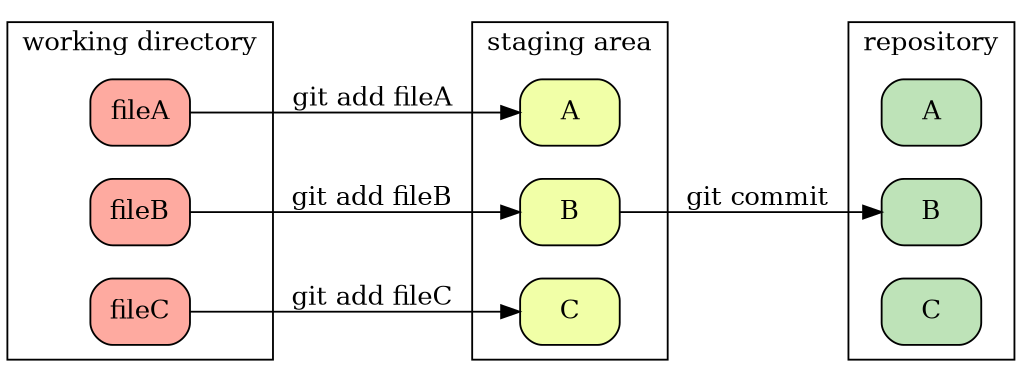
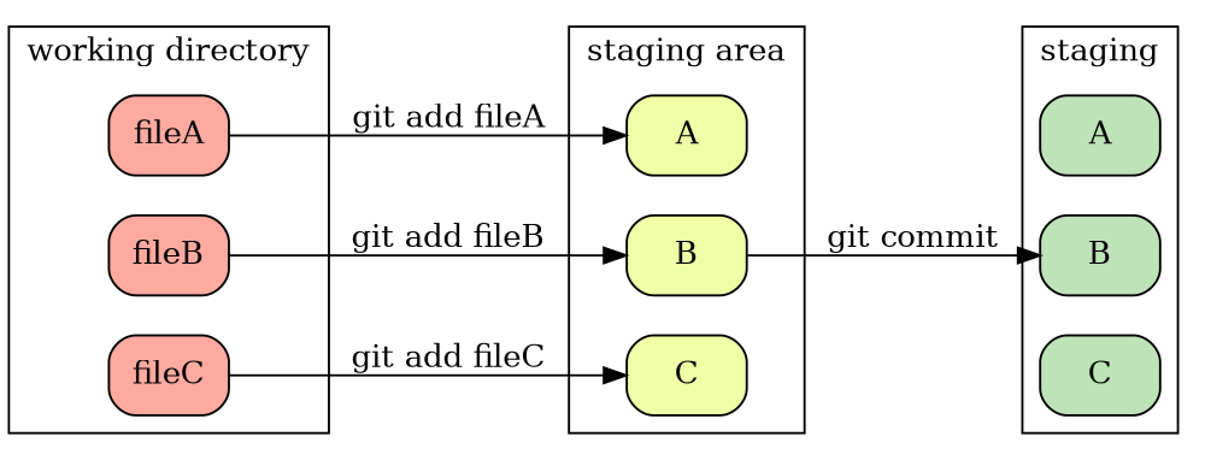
  digraph {
    compound=true
    rankdir=LR
    node [fillcolor="#feaaa0" shape=rect style="filled,rounded,filled"]
    fileA
    fileB
    fileC
    A [fillcolor="#f1ffa7"]
    B [fillcolor="#f1ffa7"]
    C [fillcolor="#f1ffa7"]
    n7 [fillcolor="#bee3b8" label=A]
    n8 [fillcolor="#bee3b8" label=B]
    n9 [fillcolor="#bee3b8" label=C]
    subgraph cluster_1 {
      label="working directory"
      fileA
      fileB
      fileC
    }
    subgraph cluster_2 {
      label="staging area"
      A
      B
      C
    }
    subgraph cluster_3 {
-     label=repository
+     label=staging
      n7
      n8
      n9
    }
    fileA -> A [label="git add fileA"]
    fileB -> B [label="git add fileB"]
    fileC -> C [label="git add fileC"]
    B -> n8 [label="git commit"]
  }
